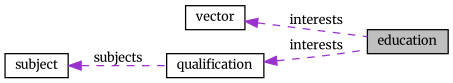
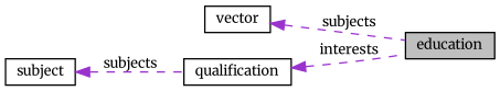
  digraph {
    fontname=Merriweather
    rankdir=LR
    node [color=black fillcolor=white fontname=Merriweather fontsize=10 shape=record style=filled]
    edge [color=darkorchid3 dir=back fontname=Merriweather fontsize=10 labelfontname=Helvetica labelfontsize=10 style=dashed]
    n1 [fillcolor=grey75 fontcolor=black height=0.2 label=education width=0.4]
    n2 [height=0.2 label=vector width=0.4]
    n3 [height=0.2 label=qualification width=0.4]
    n4 [height=0.2 label=subject width=0.4]
-   n2 -> n1 [label=" interests"]
+   n2 -> n1 [label=" subjects"]
    n3 -> n1 [label=" interests"]
    n4 -> n3 [label=" subjects"]
  }
